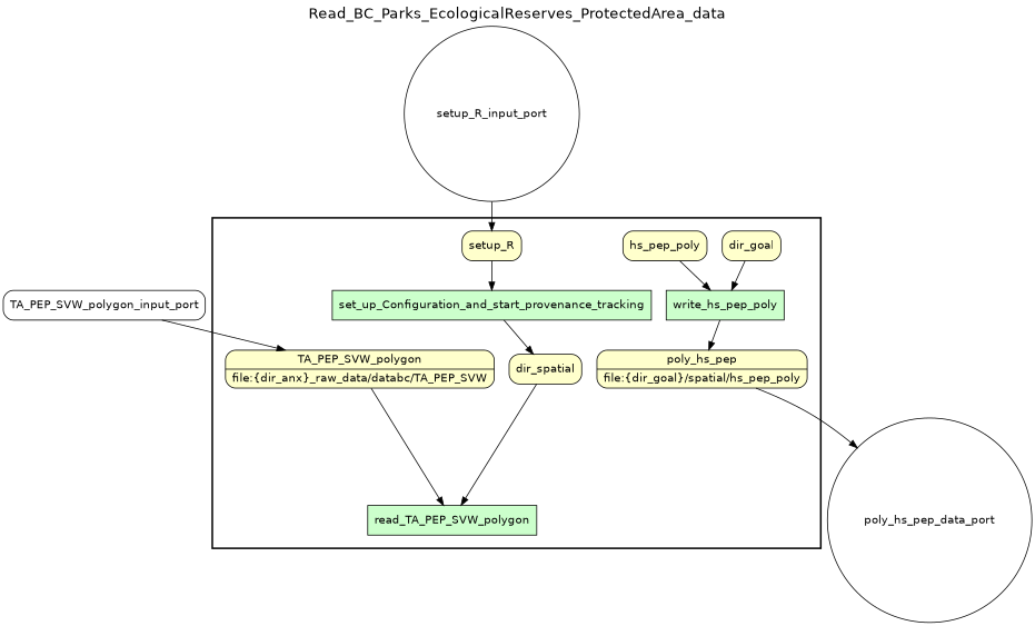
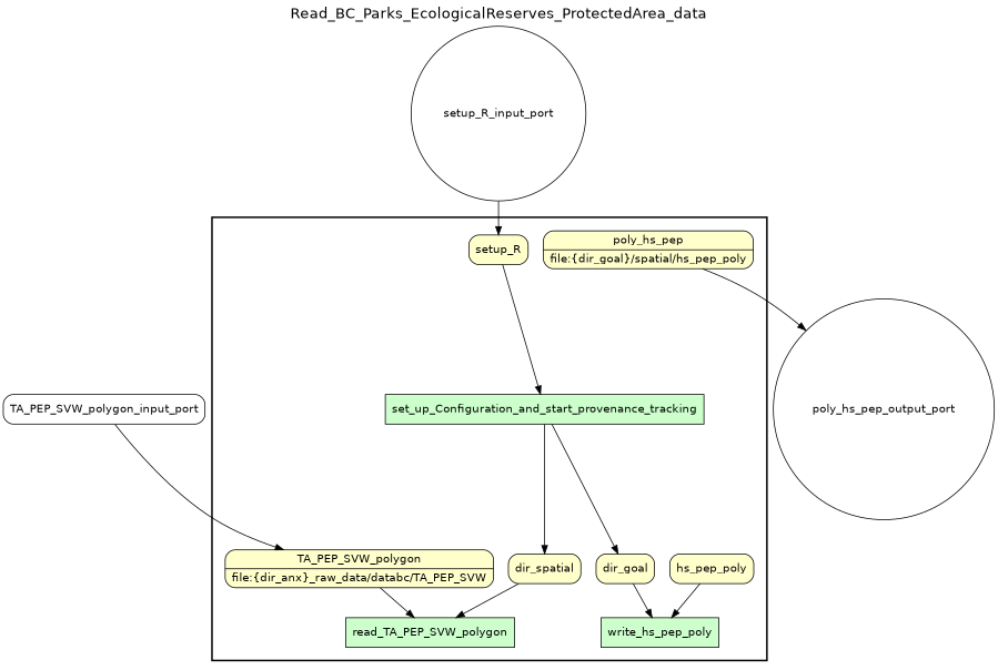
  digraph {
    fontname=Helvetica
    fontsize=18
    label=Read_BC_Parks_EcologicalReserves_ProtectedArea_data
    labelloc=t
    rankdir=TB
    node [fillcolor="#FFFFCC" fontname=Helvetica peripheries=1 shape=box style="rounded,filled"]
    set_up_Configuration_and_start_provenance_tracking [fillcolor="#CCFFCC" style=filled]
    n2 [label=dir_spatial]
    dir_goal
    read_TA_PEP_SVW_polygon [fillcolor="#CCFFCC" style=filled]
    hs_pep_poly
    write_hs_pep_poly [fillcolor="#CCFFCC" style=filled]
    n7 [label="{<f0> poly_hs_pep |<f1> file\:\{dir_goal\}/spatial/hs_pep_poly}" rankdir=LR shape=record]
    setup_R
    n9 [label="{<f0> TA_PEP_SVW_polygon |<f1> file\:\{dir_anx\}_raw_data/databc/TA_PEP_SVW}" rankdir=LR shape=record]
-   poly_hs_pep_output_port [fillcolor="#FFFFFF" shape=circle width=0.2 label=poly_hs_pep_data_port]
+   poly_hs_pep_output_port [fillcolor="#FFFFFF" shape=circle width=0.2]
    TA_PEP_SVW_polygon_input_port [fillcolor="#FFFFFF" width=0.2]
    setup_R_input_port [fillcolor="#FFFFFF" shape=circle width=0.2]
    subgraph cluster_1 {
      color=black
      label=""
      penwidth=2
      subgraph cluster_2 {
        color=black
        label=""
        penwidth=0
        set_up_Configuration_and_start_provenance_tracking
        n2
        dir_goal
        read_TA_PEP_SVW_polygon
        hs_pep_poly
        write_hs_pep_poly
        n7
        setup_R
        n9
      }
    }
    set_up_Configuration_and_start_provenance_tracking -> n2
+   set_up_Configuration_and_start_provenance_tracking -> dir_goal
    n2 -> read_TA_PEP_SVW_polygon
    dir_goal -> write_hs_pep_poly
    hs_pep_poly -> write_hs_pep_poly
-   write_hs_pep_poly -> n7
    n7 -> poly_hs_pep_output_port
    setup_R -> set_up_Configuration_and_start_provenance_tracking
    n9 -> read_TA_PEP_SVW_polygon
    TA_PEP_SVW_polygon_input_port -> n9
    setup_R_input_port -> setup_R
  }
